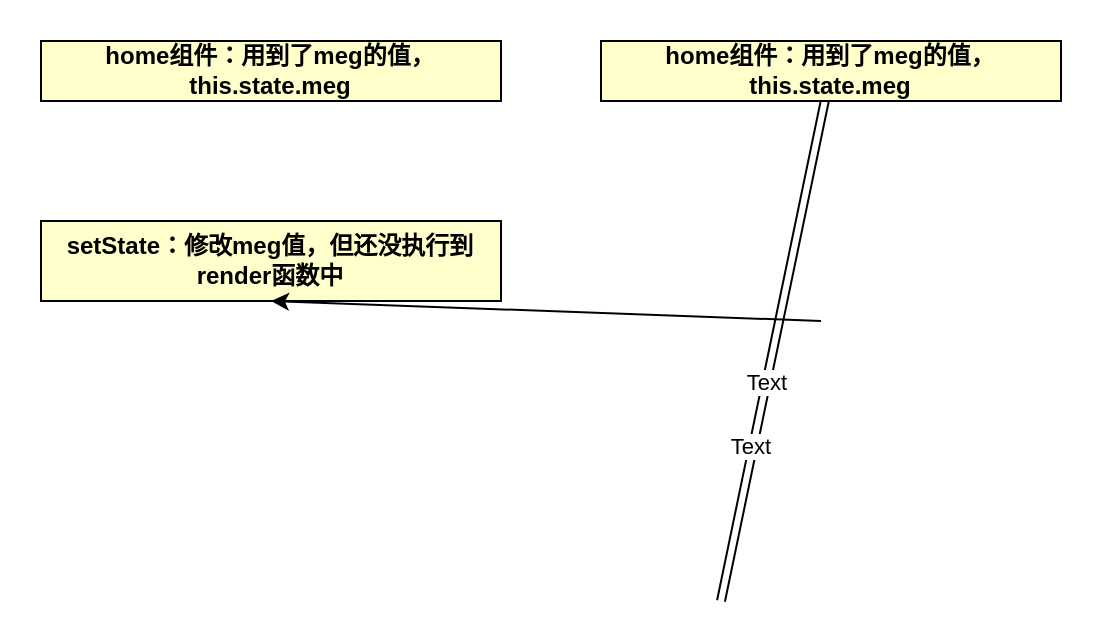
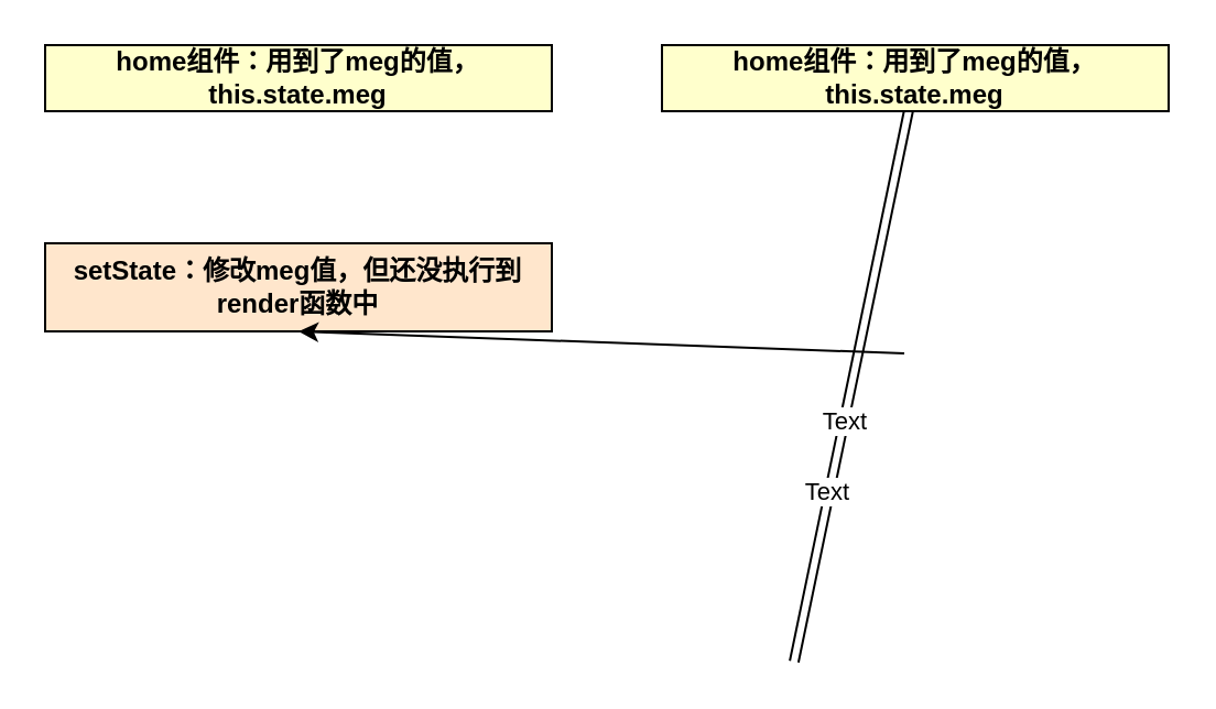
  <mxCell id="0" />
  <mxCell id="1" parent="0" />
- <mxCell id="2" value="&lt;span style=&quot;background-color: initial; text-align: left;&quot;&gt;setState：修改meg值，但还没执行到render函数中&lt;/span&gt;&lt;br&gt;&lt;div style=&quot;text-align: left;&quot;&gt;&lt;/div&gt;" style="rounded=0;whiteSpace=wrap;html=1;fillColor=#FFFFCC;fontStyle=1;fontColor=#000000;" vertex="1" parent="1"><mxGeometry x="20" y="110" width="230" height="40" as="geometry" /></mxCell>
+ <mxCell id="2" value="&lt;span style=&quot;background-color: initial; text-align: left;&quot;&gt;setState：修改meg值，但还没执行到render函数中&lt;/span&gt;&lt;br&gt;&lt;div style=&quot;text-align: left;&quot;&gt;&lt;/div&gt;" style="rounded=0;whiteSpace=wrap;html=1;fillColor=#ffe6cc;fontStyle=1;fontColor=#000000;" vertex="1" parent="1"><mxGeometry x="20" y="110" width="230" height="40" as="geometry" /></mxCell>
  <mxCell id="3" style="edgeStyle=none;html=1;fontColor=#000000;entryX=0.5;entryY=1;entryDx=0;entryDy=0;labelBorderColor=#FF0000;" edge="1" parent="1" target="2"><mxGeometry relative="1" as="geometry"><mxPoint x="240" y="100" as="targetPoint" /><mxPoint x="410" y="160" as="sourcePoint" /></mxGeometry></mxCell>
  <mxCell id="4" value="" style="edgeStyle=none;shape=link;labelBorderColor=#66FFFF;fontColor=none;labelBackgroundColor=none;noLabel=1;" edge="1" parent="1" target="8"><mxGeometry relative="1" as="geometry"><mxPoint x="360" y="300" as="sourcePoint" /></mxGeometry></mxCell>
  <mxCell id="5" value="Text" style="edgeLabel;html=1;align=center;verticalAlign=middle;resizable=0;points=[];fontColor=none;" vertex="1" connectable="0" parent="4"><mxGeometry x="-0.12" relative="1" as="geometry"><mxPoint as="offset" /></mxGeometry></mxCell>
  <mxCell id="6" value="Text" style="edgeLabel;html=1;align=center;verticalAlign=middle;resizable=0;points=[];fontColor=none;" vertex="1" connectable="0" parent="4"><mxGeometry x="-0.379" y="2" relative="1" as="geometry"><mxPoint as="offset" /></mxGeometry></mxCell>
  <mxCell id="7" value="&lt;div style=&quot;&quot;&gt;&lt;span style=&quot;background-color: initial;&quot;&gt;home组件：用到了meg的值，this.state.meg&lt;/span&gt;&lt;/div&gt;&lt;div style=&quot;text-align: left;&quot;&gt;&lt;/div&gt;" style="rounded=0;whiteSpace=wrap;html=1;fillColor=#FFFFCC;fontStyle=1;fontColor=#000000;" vertex="1" parent="1"><mxGeometry x="20" y="20" width="230" height="30" as="geometry" /></mxCell>
  <mxCell id="8" value="&lt;div style=&quot;&quot;&gt;&lt;span style=&quot;background-color: initial;&quot;&gt;home组件：用到了meg的值，this.state.meg&lt;/span&gt;&lt;/div&gt;&lt;div style=&quot;text-align: left;&quot;&gt;&lt;/div&gt;" style="rounded=0;whiteSpace=wrap;html=1;fillColor=#FFFFCC;fontStyle=1;fontColor=#000000;" vertex="1" parent="1"><mxGeometry x="300" y="20" width="230" height="30" as="geometry" /></mxCell>
